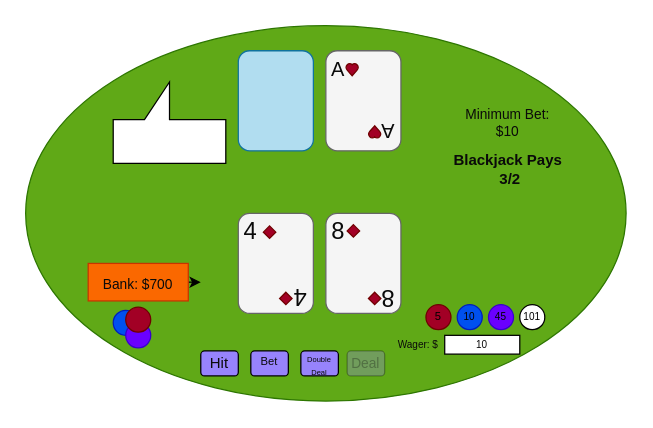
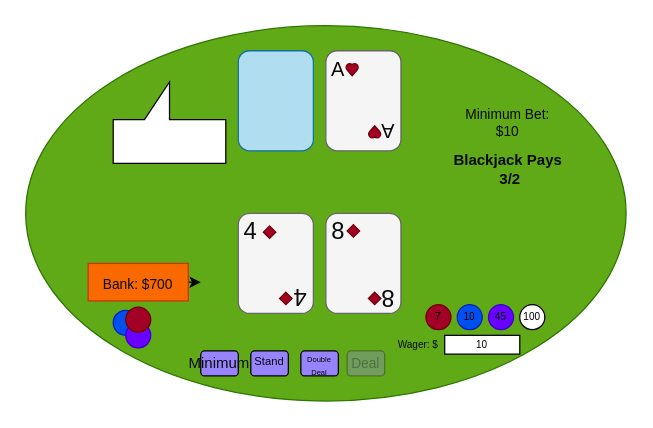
  <mxCell id="0" />
  <mxCell id="1" parent="0" />
  <mxCell id="2" value="" style="ellipse;whiteSpace=wrap;html=1;fillColor=#60a917;fontColor=#ffffff;strokeColor=#2D7600;" parent="1" vertex="1"><mxGeometry x="20" y="20" width="480" height="300" as="geometry" /></mxCell>
  <mxCell id="3" value="" style="rounded=1;whiteSpace=wrap;html=1;direction=south;fillColor=#f5f5f5;fontColor=#333333;strokeColor=#666666;" parent="1" vertex="1"><mxGeometry x="260" y="40" width="60" height="80" as="geometry" /></mxCell>
  <mxCell id="4" value="" style="rounded=1;whiteSpace=wrap;html=1;direction=south;fillColor=#f5f5f5;fontColor=#333333;strokeColor=#666666;" parent="1" vertex="1"><mxGeometry x="260" y="170" width="60" height="80" as="geometry" /></mxCell>
  <mxCell id="5" value="" style="rounded=1;whiteSpace=wrap;html=1;direction=south;fillColor=#f5f5f5;fontColor=#333333;strokeColor=#666666;" parent="1" vertex="1"><mxGeometry x="190" y="170" width="60" height="80" as="geometry" /></mxCell>
  <mxCell id="6" value="" style="rounded=1;whiteSpace=wrap;html=1;direction=south;fillStyle=auto;strokeColor=#10739e;fillColor=#b1ddf0;" parent="1" vertex="1"><mxGeometry x="190" y="40" width="60" height="80" as="geometry" /></mxCell>
  <mxCell id="7" value="" style="rhombus;whiteSpace=wrap;html=1;fillStyle=auto;strokeColor=#6F0000;fillColor=#a20025;fontColor=#ffffff;" parent="1" vertex="1"><mxGeometry x="210" y="180" width="10" height="10" as="geometry" /></mxCell>
  <mxCell id="8" value="4" style="text;html=1;align=center;verticalAlign=middle;whiteSpace=wrap;rounded=0;fillStyle=auto;fontColor=#0A0A0A;fontSize=19;" parent="1" vertex="1"><mxGeometry x="170" y="170" width="60" height="30" as="geometry" /></mxCell>
  <mxCell id="9" value="8" style="text;html=1;align=center;verticalAlign=middle;whiteSpace=wrap;rounded=0;fillStyle=auto;fontColor=#0A0A0A;fontSize=19;" parent="1" vertex="1"><mxGeometry x="260" y="170" width="20" height="30" as="geometry" /></mxCell>
  <mxCell id="10" value="" style="rhombus;whiteSpace=wrap;html=1;fillStyle=auto;strokeColor=#6F0000;fillColor=#a20025;fontColor=#ffffff;" parent="1" vertex="1"><mxGeometry x="277" y="179" width="10" height="10" as="geometry" /></mxCell>
  <mxCell id="11" value="" style="rounded=1;whiteSpace=wrap;html=1;fillStyle=auto;strokeColor=#000000;fontSize=19;fontColor=#0A0A0A;fillColor=#9783FC;" parent="1" vertex="1"><mxGeometry x="160" y="280" width="30" height="20" as="geometry" /></mxCell>
  <mxCell id="12" value="" style="rounded=1;whiteSpace=wrap;html=1;fillStyle=auto;strokeColor=#000000;fontSize=19;fontColor=#0A0A0A;fillColor=#9783FC;" parent="1" vertex="1"><mxGeometry x="200" y="280" width="30" height="20" as="geometry" /></mxCell>
  <mxCell id="13" value="" style="rounded=1;whiteSpace=wrap;html=1;fillStyle=auto;strokeColor=#000000;fontSize=19;fontColor=#0A0A0A;fillColor=#9783FC;" parent="1" vertex="1"><mxGeometry x="240" y="280" width="30" height="20" as="geometry" /></mxCell>
- <mxCell id="14" value="Hit" style="text;html=1;strokeColor=none;fillColor=none;align=center;verticalAlign=middle;whiteSpace=wrap;rounded=0;fillStyle=auto;fontSize=12;fontColor=#0A0A0A;" parent="1" vertex="1"><mxGeometry x="145" y="272.5" width="60" height="35" as="geometry" /></mxCell>
- <mxCell id="15" value="&lt;font style=&quot;font-size: 9px;&quot;&gt;Bet&lt;/font&gt;" style="text;html=1;strokeColor=none;fillColor=none;align=center;verticalAlign=middle;whiteSpace=wrap;rounded=0;fillStyle=auto;fontSize=12;fontColor=#0A0A0A;" parent="1" vertex="1"><mxGeometry x="185" y="272.5" width="60" height="30" as="geometry" /></mxCell>
+ <mxCell id="14" value="Minimum" style="text;html=1;strokeColor=none;fillColor=none;align=center;verticalAlign=middle;whiteSpace=wrap;rounded=0;fillStyle=auto;fontSize=12;fontColor=#0A0A0A;" parent="1" vertex="1"><mxGeometry x="145" y="272.5" width="60" height="35" as="geometry" /></mxCell>
+ <mxCell id="15" value="&lt;font style=&quot;font-size: 9px;&quot;&gt;Stand&lt;/font&gt;" style="text;html=1;strokeColor=none;fillColor=none;align=center;verticalAlign=middle;whiteSpace=wrap;rounded=0;fillStyle=auto;fontSize=12;fontColor=#0A0A0A;" parent="1" vertex="1"><mxGeometry x="185" y="272.5" width="60" height="30" as="geometry" /></mxCell>
  <mxCell id="16" value="&lt;font style=&quot;font-size: 6px;&quot;&gt;Double&lt;br&gt;Deal&lt;/font&gt;" style="text;html=1;strokeColor=none;fillColor=none;align=center;verticalAlign=middle;whiteSpace=wrap;rounded=0;fillStyle=auto;fontSize=9;fontColor=#0A0A0A;" parent="1" vertex="1"><mxGeometry x="225" y="290" width="60" as="geometry" /></mxCell>
  <mxCell id="17" value="" style="verticalLabelPosition=bottom;verticalAlign=top;html=1;shape=mxgraph.basic.heart;fillStyle=auto;strokeColor=#6F0000;fontSize=6;fontColor=#ffffff;fillColor=#a20025;" parent="1" vertex="1"><mxGeometry x="276" y="50" width="10" height="10" as="geometry" /></mxCell>
  <mxCell id="18" value="&lt;font style=&quot;font-size: 16px;&quot;&gt;A&lt;/font&gt;" style="text;html=1;strokeColor=none;fillColor=none;align=center;verticalAlign=middle;whiteSpace=wrap;rounded=0;fillStyle=auto;fontSize=6;fontColor=#0A0A0A;" parent="1" vertex="1"><mxGeometry x="260" y="45" width="20" height="20" as="geometry" /></mxCell>
  <mxCell id="19" value="" style="ellipse;whiteSpace=wrap;html=1;aspect=fixed;fillStyle=auto;strokeColor=#001DBC;fontSize=16;fontColor=#ffffff;fillColor=#0050ef;" parent="1" vertex="1"><mxGeometry x="365" y="243" width="20" height="20" as="geometry" /></mxCell>
  <mxCell id="20" style="edgeStyle=none;html=1;exitX=0.5;exitY=1;exitDx=0;exitDy=0;entryX=0.5;entryY=1;entryDx=0;entryDy=0;fontSize=11;fontColor=#0A0A0A;" parent="1" source="22" target="23" edge="1"><mxGeometry relative="1" as="geometry" /></mxCell>
  <mxCell id="21" style="edgeStyle=none;html=1;fontSize=11;fontColor=#0A0A0A;" parent="1" source="22" target="23" edge="1"><mxGeometry relative="1" as="geometry" /></mxCell>
  <mxCell id="22" value="" style="rounded=0;whiteSpace=wrap;html=1;fillStyle=auto;strokeColor=#C73500;fontSize=16;fontColor=#000000;fillColor=#fa6800;" parent="1" vertex="1"><mxGeometry x="70" y="210" width="80" height="30" as="geometry" /></mxCell>
  <mxCell id="23" value="&lt;font style=&quot;font-size: 11px;&quot;&gt;Bank: $700&lt;/font&gt;" style="text;html=1;strokeColor=none;fillColor=none;align=center;verticalAlign=middle;whiteSpace=wrap;rounded=0;fillStyle=auto;fontSize=16;fontColor=#0A0A0A;" parent="1" vertex="1"><mxGeometry x="60" y="210" width="100" height="30" as="geometry" /></mxCell>
  <mxCell id="24" value="" style="rounded=1;whiteSpace=wrap;html=1;fillStyle=auto;strokeColor=#000000;fontSize=19;fontColor=#0A0A0A;fillColor=#9783FC;textOpacity=40;opacity=30;" parent="1" vertex="1"><mxGeometry x="277" y="280" width="30" height="20" as="geometry" /></mxCell>
  <mxCell id="25" value="Deal" style="text;html=1;strokeColor=none;fillColor=none;align=center;verticalAlign=middle;whiteSpace=wrap;rounded=0;fillStyle=auto;fontSize=11;fontColor=#0A0A0A;opacity=30;textOpacity=30;" parent="1" vertex="1"><mxGeometry x="262" y="275" width="60" height="30" as="geometry" /></mxCell>
  <mxCell id="26" value="Wager: $" style="text;html=1;strokeColor=none;fillColor=none;align=center;verticalAlign=middle;whiteSpace=wrap;rounded=0;fillStyle=auto;fontSize=8;fontColor=#0A0A0A;opacity=30;" parent="1" vertex="1"><mxGeometry x="304" y="260" width="60" height="30" as="geometry" /></mxCell>
  <mxCell id="27" value="" style="rounded=0;whiteSpace=wrap;html=1;fillStyle=auto;strokeColor=#000000;fontSize=8;fontColor=#0A0A0A;fillColor=#FFFFFF;" parent="1" vertex="1"><mxGeometry x="355" y="267.5" width="60" height="15" as="geometry" /></mxCell>
  <mxCell id="28" value="10" style="text;html=1;strokeColor=none;fillColor=none;align=center;verticalAlign=middle;whiteSpace=wrap;rounded=0;fillStyle=auto;fontSize=8;fontColor=#0A0A0A;" parent="1" vertex="1"><mxGeometry x="355" y="260" width="60" height="30" as="geometry" /></mxCell>
  <mxCell id="29" value="" style="ellipse;whiteSpace=wrap;html=1;aspect=fixed;fillStyle=auto;strokeColor=#001DBC;fontSize=16;fontColor=#ffffff;fillColor=#0050ef;" parent="1" vertex="1"><mxGeometry x="90" y="247.5" width="20" height="20" as="geometry" /></mxCell>
  <mxCell id="30" value="" style="ellipse;whiteSpace=wrap;html=1;aspect=fixed;fillStyle=auto;strokeColor=#3700CC;fontSize=16;fontColor=#ffffff;fillColor=#6a00ff;" parent="1" vertex="1"><mxGeometry x="100" y="257.5" width="20" height="20" as="geometry" /></mxCell>
  <mxCell id="31" value="" style="ellipse;whiteSpace=wrap;html=1;aspect=fixed;fillStyle=auto;strokeColor=#6F0000;fontSize=16;fontColor=#ffffff;fillColor=#a20025;" parent="1" vertex="1"><mxGeometry x="100" y="245" width="20" height="20" as="geometry" /></mxCell>
  <mxCell id="32" value="Minimum Bet: $10" style="text;html=1;strokeColor=none;fillColor=none;align=center;verticalAlign=middle;whiteSpace=wrap;rounded=0;fillStyle=auto;fontSize=11;fontColor=#0A0A0A;" parent="1" vertex="1"><mxGeometry x="368" y="72.5" width="75" height="50" as="geometry" /></mxCell>
  <mxCell id="33" value="&lt;font style=&quot;font-size: 16px;&quot;&gt;A&lt;/font&gt;" style="text;html=1;strokeColor=none;fillColor=none;align=center;verticalAlign=middle;whiteSpace=wrap;rounded=0;fillStyle=auto;fontSize=6;fontColor=#0A0A0A;rotation=180;" parent="1" vertex="1"><mxGeometry x="280" y="90" width="60" height="30" as="geometry" /></mxCell>
  <mxCell id="34" value="" style="verticalLabelPosition=bottom;verticalAlign=top;html=1;shape=mxgraph.basic.heart;fillStyle=auto;strokeColor=#6F0000;fontSize=6;fontColor=#ffffff;fillColor=#a20025;direction=west;" parent="1" vertex="1"><mxGeometry x="294" y="100" width="10" height="10" as="geometry" /></mxCell>
  <mxCell id="35" value="" style="rhombus;whiteSpace=wrap;html=1;fillStyle=auto;strokeColor=#6F0000;fillColor=#a20025;fontColor=#ffffff;" parent="1" vertex="1"><mxGeometry x="294" y="233" width="10" height="10" as="geometry" /></mxCell>
  <mxCell id="36" value="" style="rhombus;whiteSpace=wrap;html=1;fillStyle=auto;strokeColor=#6F0000;fillColor=#a20025;fontColor=#ffffff;" parent="1" vertex="1"><mxGeometry x="223" y="233" width="10" height="10" as="geometry" /></mxCell>
  <mxCell id="37" value="4" style="text;html=1;align=center;verticalAlign=middle;whiteSpace=wrap;rounded=0;fillStyle=auto;fontColor=#0A0A0A;fontSize=19;rotation=180;" parent="1" vertex="1"><mxGeometry x="230" y="222.5" width="20" height="30" as="geometry" /></mxCell>
  <mxCell id="38" value="8" style="text;html=1;align=center;verticalAlign=middle;whiteSpace=wrap;rounded=0;fillStyle=auto;fontColor=#0A0A0A;fontSize=19;rotation=180;" parent="1" vertex="1"><mxGeometry x="300" y="223" width="20" height="30" as="geometry" /></mxCell>
  <mxCell id="39" value="Blackjack Pays&amp;nbsp;&lt;br style=&quot;font-size: 12px;&quot;&gt;3/2" style="text;html=1;strokeColor=none;fillColor=none;align=center;verticalAlign=middle;whiteSpace=wrap;rounded=0;fillStyle=auto;fontSize=12;fontColor=#0A0A0A;fontStyle=1" parent="1" vertex="1"><mxGeometry x="355" y="110" width="105" height="50" as="geometry" /></mxCell>
  <mxCell id="40" value="" style="shape=callout;whiteSpace=wrap;html=1;perimeter=calloutPerimeter;fillStyle=auto;strokeColor=#000000;fontSize=8;fontColor=#0A0A0A;fillColor=#FFFFFF;direction=west;" parent="1" vertex="1"><mxGeometry x="90" y="65" width="90" height="65" as="geometry" /></mxCell>
  <mxCell id="41" value="" style="ellipse;whiteSpace=wrap;html=1;aspect=fixed;fillStyle=auto;strokeColor=#6F0000;fontSize=16;fontColor=#ffffff;fillColor=#a20025;" vertex="1" parent="1"><mxGeometry x="340" y="243" width="20" height="20" as="geometry" /></mxCell>
  <mxCell id="42" value="" style="ellipse;whiteSpace=wrap;html=1;aspect=fixed;fillStyle=auto;strokeColor=#3700CC;fontSize=16;fontColor=#ffffff;fillColor=#6a00ff;" vertex="1" parent="1"><mxGeometry x="390" y="243" width="20" height="20" as="geometry" /></mxCell>
  <mxCell id="43" value="" style="ellipse;whiteSpace=wrap;html=1;aspect=fixed;fillStyle=auto;fontSize=16;" vertex="1" parent="1"><mxGeometry x="415" y="243" width="20" height="20" as="geometry" /></mxCell>
- <mxCell id="44" value="&lt;font style=&quot;font-size: 9px;&quot;&gt;5&lt;/font&gt;" style="text;html=1;strokeColor=none;fillColor=none;align=center;verticalAlign=middle;whiteSpace=wrap;rounded=0;fontSize=9;" vertex="1" parent="1"><mxGeometry x="345" y="243" width="10" height="20" as="geometry" /></mxCell>
+ <mxCell id="44" value="&lt;font style=&quot;font-size: 9px;&quot;&gt;7&lt;/font&gt;" style="text;html=1;strokeColor=none;fillColor=none;align=center;verticalAlign=middle;whiteSpace=wrap;rounded=0;fontSize=9;" vertex="1" parent="1"><mxGeometry x="345" y="243" width="10" height="20" as="geometry" /></mxCell>
  <mxCell id="45" value="&lt;font style=&quot;font-size: 8px;&quot;&gt;10&lt;/font&gt;" style="text;html=1;strokeColor=none;fillColor=none;align=center;verticalAlign=middle;whiteSpace=wrap;rounded=0;fontSize=8;" vertex="1" parent="1"><mxGeometry x="370" y="243" width="10" height="20" as="geometry" /></mxCell>
  <mxCell id="46" value="&lt;font style=&quot;font-size: 8px;&quot;&gt;45&lt;/font&gt;" style="text;html=1;strokeColor=none;fillColor=none;align=center;verticalAlign=middle;whiteSpace=wrap;rounded=0;fontSize=8;" vertex="1" parent="1"><mxGeometry x="395" y="243" width="10" height="20" as="geometry" /></mxCell>
- <mxCell id="47" value="&lt;font style=&quot;font-size: 8px;&quot;&gt;101&lt;/font&gt;" style="text;html=1;strokeColor=none;fillColor=none;align=center;verticalAlign=middle;whiteSpace=wrap;rounded=0;fontSize=8;" vertex="1" parent="1"><mxGeometry x="420" y="243" width="10" height="20" as="geometry" /></mxCell>
+ <mxCell id="47" value="&lt;font style=&quot;font-size: 8px;&quot;&gt;100&lt;/font&gt;" style="text;html=1;strokeColor=none;fillColor=none;align=center;verticalAlign=middle;whiteSpace=wrap;rounded=0;fontSize=8;" vertex="1" parent="1"><mxGeometry x="420" y="243" width="10" height="20" as="geometry" /></mxCell>
